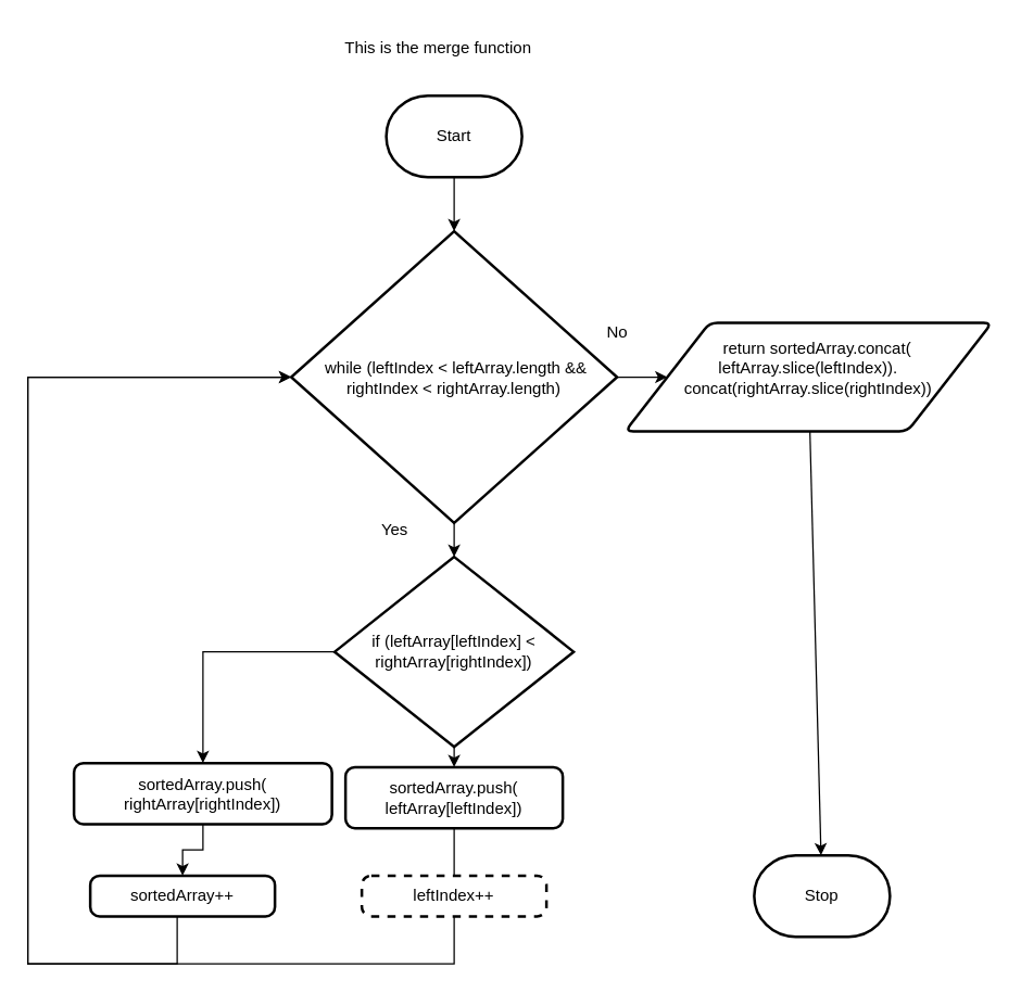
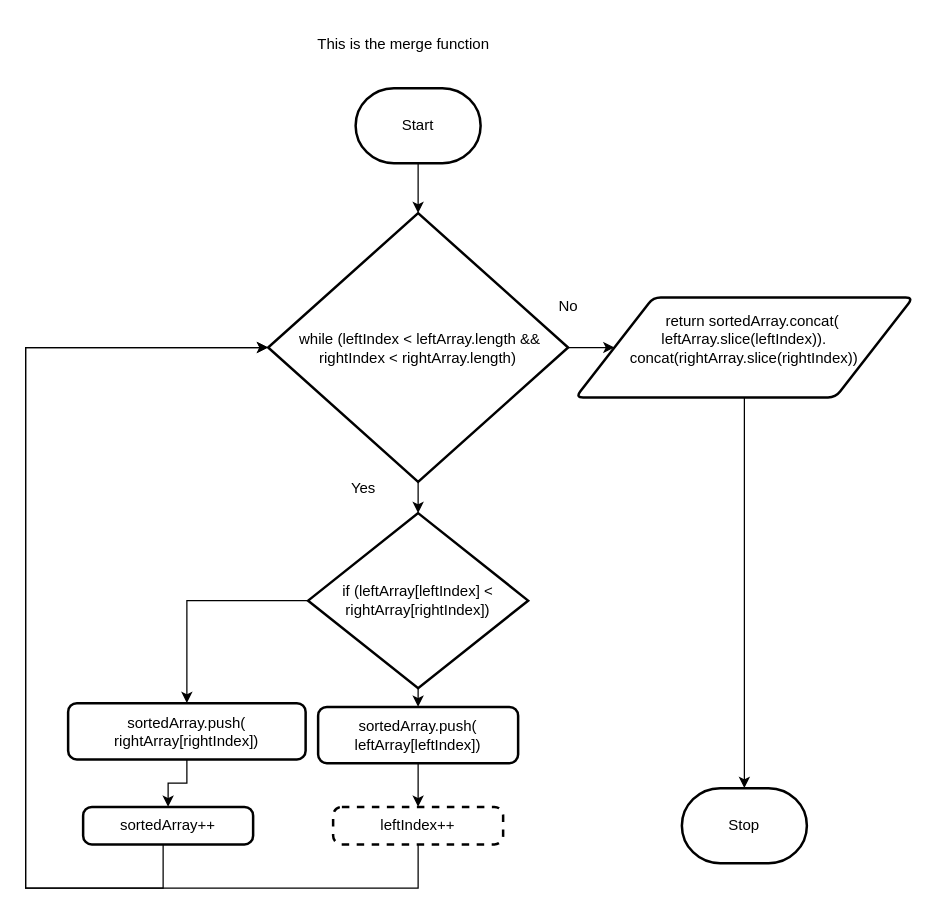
  <mxCell id="0" />
  <mxCell id="1" parent="0" />
  <mxCell id="2" style="edgeStyle=none;html=1;" edge="1" parent="1" source="3" target="6"><mxGeometry relative="1" as="geometry" /></mxCell>
  <mxCell id="3" value="Start" style="strokeWidth=2;html=1;shape=mxgraph.flowchart.terminator;whiteSpace=wrap;" vertex="1" parent="1"><mxGeometry x="284" y="70" width="100" height="60" as="geometry" /></mxCell>
  <mxCell id="4" style="edgeStyle=none;html=1;exitX=1;exitY=0.5;exitDx=0;exitDy=0;exitPerimeter=0;" edge="1" parent="1" source="6" target="9"><mxGeometry relative="1" as="geometry" /></mxCell>
  <mxCell id="5" style="edgeStyle=none;html=1;exitX=0.5;exitY=1;exitDx=0;exitDy=0;exitPerimeter=0;" edge="1" parent="1" source="6" target="13"><mxGeometry relative="1" as="geometry" /></mxCell>
  <mxCell id="6" value="&amp;nbsp;while (leftIndex &amp;lt; leftArray.length &amp;amp;&amp;amp; rightIndex &amp;lt; rightArray.length)" style="strokeWidth=2;html=1;shape=mxgraph.flowchart.decision;whiteSpace=wrap;" vertex="1" parent="1"><mxGeometry x="214" y="170" width="240" height="215" as="geometry" /></mxCell>
- <mxCell id="7" value="Stop" style="strokeWidth=2;html=1;shape=mxgraph.flowchart.terminator;whiteSpace=wrap;" vertex="1" parent="1"><mxGeometry x="555" y="630" width="100" height="60" as="geometry" /></mxCell>
+ <mxCell id="7" value="Stop" style="strokeWidth=2;html=1;shape=mxgraph.flowchart.terminator;whiteSpace=wrap;" vertex="1" parent="1"><mxGeometry x="545" y="630" width="100" height="60" as="geometry" /></mxCell>
  <mxCell id="8" style="edgeStyle=none;html=1;" edge="1" parent="1" source="9" target="7"><mxGeometry relative="1" as="geometry" /></mxCell>
  <mxCell id="9" value="&lt;div&gt;&amp;nbsp; &amp;nbsp; return sortedArray.concat(&lt;/div&gt;&lt;div&gt;leftArray.slice(leftIndex)).&lt;/div&gt;&lt;div&gt;concat(rightArray.slice(rightIndex))&lt;/div&gt;&lt;div&gt;&lt;br&gt;&lt;/div&gt;" style="shape=parallelogram;html=1;strokeWidth=2;perimeter=parallelogramPerimeter;whiteSpace=wrap;rounded=1;arcSize=12;size=0.23;" vertex="1" parent="1"><mxGeometry x="460" y="237.5" width="270" height="80" as="geometry" /></mxCell>
  <mxCell id="10" value="No" style="text;html=1;align=center;verticalAlign=middle;resizable=0;points=[];autosize=1;strokeColor=none;fillColor=none;rotation=0;" vertex="1" parent="1"><mxGeometry x="434" y="230" width="40" height="30" as="geometry" /></mxCell>
  <mxCell id="11" style="edgeStyle=none;html=1;" edge="1" parent="1" source="13" target="15"><mxGeometry relative="1" as="geometry" /></mxCell>
  <mxCell id="12" style="edgeStyle=orthogonalEdgeStyle;html=1;entryX=0.5;entryY=0;entryDx=0;entryDy=0;rounded=0;" edge="1" parent="1" source="13" target="20"><mxGeometry relative="1" as="geometry"><mxPoint x="170" y="480" as="targetPoint" /></mxGeometry></mxCell>
  <mxCell id="13" value="if (leftArray[leftIndex] &amp;lt; rightArray[rightIndex])" style="strokeWidth=2;html=1;shape=mxgraph.flowchart.decision;whiteSpace=wrap;" vertex="1" parent="1"><mxGeometry x="246" y="410" width="176" height="140" as="geometry" /></mxCell>
- <mxCell id="14" value="" style="edgeStyle=none;html=1;endArrow=none;" edge="1" parent="1" source="15" target="17"><mxGeometry relative="1" as="geometry" /></mxCell>
+ <mxCell id="14" value="" style="edgeStyle=none;html=1;" edge="1" parent="1" source="15" target="17"><mxGeometry relative="1" as="geometry" /></mxCell>
  <mxCell id="15" value="&lt;div&gt;sortedArray.push(&lt;/div&gt;&lt;div&gt;leftArray[leftIndex])&lt;/div&gt;" style="rounded=1;whiteSpace=wrap;html=1;absoluteArcSize=1;arcSize=14;strokeWidth=2;" vertex="1" parent="1"><mxGeometry x="254" y="565" width="160" height="45" as="geometry" /></mxCell>
  <mxCell id="16" style="edgeStyle=orthogonalEdgeStyle;rounded=0;html=1;entryX=0;entryY=0.5;entryDx=0;entryDy=0;entryPerimeter=0;" edge="1" parent="1" source="17" target="6"><mxGeometry relative="1" as="geometry"><Array as="points"><mxPoint x="334" y="710" /><mxPoint x="20" y="710" /><mxPoint x="20" y="278" /></Array></mxGeometry></mxCell>
  <mxCell id="17" value="&lt;div&gt;leftIndex++&lt;/div&gt;" style="rounded=1;whiteSpace=wrap;html=1;absoluteArcSize=1;arcSize=14;strokeWidth=2;dashed=1;" vertex="1" parent="1"><mxGeometry x="266" y="645" width="136" height="30" as="geometry" /></mxCell>
  <mxCell id="18" value="Yes" style="text;html=1;align=center;verticalAlign=middle;resizable=0;points=[];autosize=1;strokeColor=none;fillColor=none;" vertex="1" parent="1"><mxGeometry x="270" y="375" width="40" height="30" as="geometry" /></mxCell>
  <mxCell id="19" value="" style="edgeStyle=orthogonalEdgeStyle;rounded=0;html=1;" edge="1" parent="1" source="20" target="22"><mxGeometry relative="1" as="geometry" /></mxCell>
  <mxCell id="20" value="&lt;div&gt;sortedArray.push(&lt;/div&gt;&lt;div&gt;rightArray[rightIndex])&lt;/div&gt;" style="rounded=1;whiteSpace=wrap;html=1;absoluteArcSize=1;arcSize=14;strokeWidth=2;" vertex="1" parent="1"><mxGeometry x="54" y="562" width="190" height="45" as="geometry" /></mxCell>
  <mxCell id="21" style="edgeStyle=orthogonalEdgeStyle;rounded=0;html=1;entryX=0;entryY=0.5;entryDx=0;entryDy=0;entryPerimeter=0;" edge="1" parent="1" source="22" target="6"><mxGeometry relative="1" as="geometry"><Array as="points"><mxPoint x="130" y="710" /><mxPoint x="20" y="710" /><mxPoint x="20" y="278" /></Array></mxGeometry></mxCell>
  <mxCell id="22" value="&lt;div&gt;sortedArray++&lt;/div&gt;" style="rounded=1;whiteSpace=wrap;html=1;absoluteArcSize=1;arcSize=14;strokeWidth=2;" vertex="1" parent="1"><mxGeometry x="66" y="645" width="136" height="30" as="geometry" /></mxCell>
  <mxCell id="23" value="This is the merge function" style="text;html=1;align=center;verticalAlign=middle;resizable=0;points=[];autosize=1;strokeColor=none;fillColor=none;" vertex="1" parent="1"><mxGeometry x="242" y="20" width="160" height="30" as="geometry" /></mxCell>
